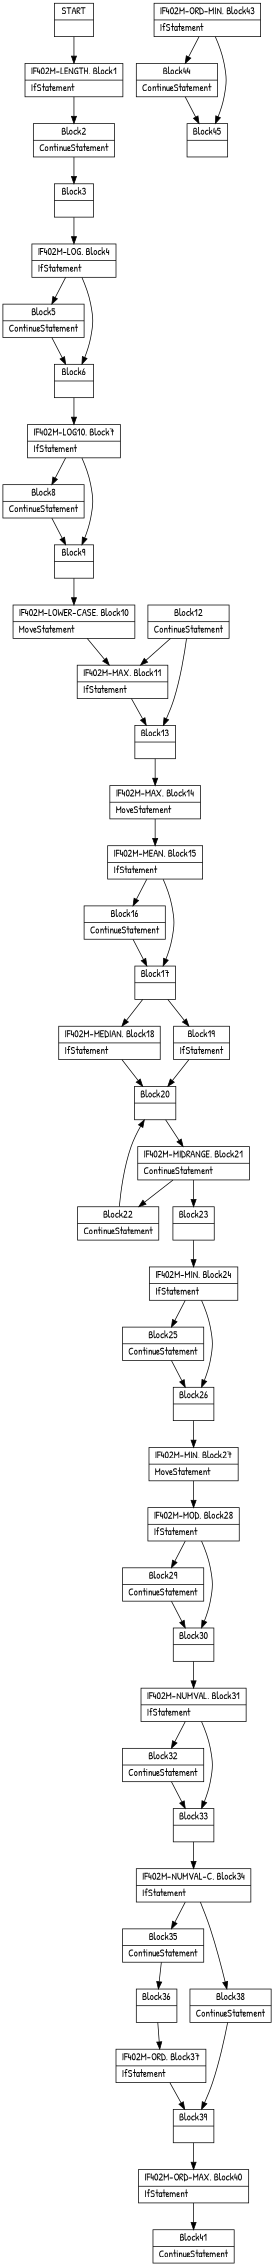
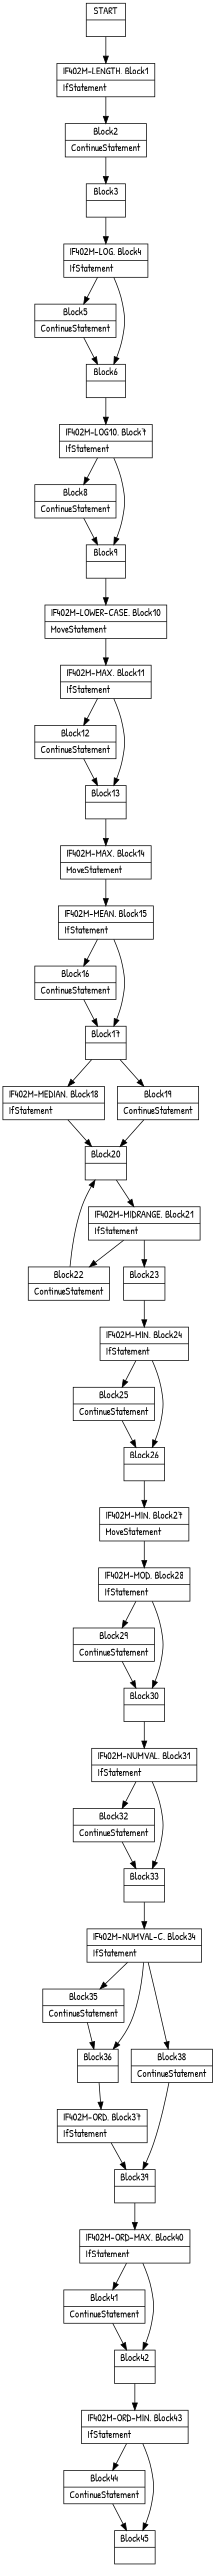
  digraph {
    fontname="Patrick Hand"
    node [fontname="Patrick Hand" shape=record]
    edge [arrowtail=empty fontname="Patrick Hand"]
    n1 [label="{START|}"]
    n2 [label="{IF402M-LENGTH. Block1|IfStatement\l}"]
    n3 [label="{Block2|ContinueStatement\l}"]
    n4 [label="{Block3|}"]
    n5 [label="{IF402M-LOG. Block4|IfStatement\l}"]
    n6 [label="{Block5|ContinueStatement\l}"]
    n7 [label="{Block6|}"]
    n8 [label="{IF402M-LOG10. Block7|IfStatement\l}"]
    n9 [label="{Block8|ContinueStatement\l}"]
    n10 [label="{Block9|}"]
    n11 [label="{IF402M-LOWER-CASE. Block10|MoveStatement\l}"]
    n12 [label="{IF402M-MAX. Block11|IfStatement\l}"]
    n13 [label="{Block12|ContinueStatement\l}"]
    n14 [label="{Block13|}"]
    n15 [label="{IF402M-MAX. Block14|MoveStatement\l}"]
    n16 [label="{IF402M-MEAN. Block15|IfStatement\l}"]
    n17 [label="{Block16|ContinueStatement\l}"]
    n18 [label="{Block17|}"]
    n19 [label="{IF402M-MEDIAN. Block18|IfStatement\l}"]
-   n20 [label="{Block19|IfStatement\l}"]
+   n20 [label="{Block19|ContinueStatement\l}"]
    n21 [label="{Block20|}"]
-   n22 [label="{IF402M-MIDRANGE. Block21|ContinueStatement\l}"]
+   n22 [label="{IF402M-MIDRANGE. Block21|IfStatement\l}"]
    n23 [label="{Block22|ContinueStatement\l}"]
    n24 [label="{Block23|}"]
    n25 [label="{IF402M-MIN. Block24|IfStatement\l}"]
    n26 [label="{Block25|ContinueStatement\l}"]
    n27 [label="{Block26|}"]
    n28 [label="{IF402M-MIN. Block27|MoveStatement\l}"]
    n29 [label="{IF402M-MOD. Block28|IfStatement\l}"]
    n30 [label="{Block29|ContinueStatement\l}"]
    n31 [label="{Block30|}"]
    n32 [label="{IF402M-NUMVAL. Block31|IfStatement\l}"]
    n33 [label="{Block32|ContinueStatement\l}"]
    n34 [label="{Block33|}"]
    n35 [label="{IF402M-NUMVAL-C. Block34|IfStatement\l}"]
    n36 [label="{Block35|ContinueStatement\l}"]
    n37 [label="{Block36|}"]
    n38 [label="{Block38|ContinueStatement\l}"]
    n39 [label="{IF402M-ORD. Block37|IfStatement\l}"]
    n40 [label="{Block39|}"]
    n41 [label="{IF402M-ORD-MAX. Block40|IfStatement\l}"]
    n42 [label="{Block41|ContinueStatement\l}"]
+   n43 [label="{Block42|}"]
    n44 [label="{IF402M-ORD-MIN. Block43|IfStatement\l}"]
    n45 [label="{Block44|ContinueStatement\l}"]
    n46 [label="{Block45|}"]
    n1 -> n2
    n2 -> n3
    n3 -> n4
    n4 -> n5
    n5 -> n6
    n5 -> n7
    n6 -> n7
    n7 -> n8
    n8 -> n9
    n8 -> n10
    n9 -> n10
    n10 -> n11
    n11 -> n12
-   n13 -> n12
+   n12 -> n13
    n12 -> n14
    n13 -> n14
    n14 -> n15
    n15 -> n16
    n16 -> n17
    n16 -> n18
    n17 -> n18
    n18 -> n19
    n18 -> n20
    n19 -> n21
    n20 -> n21
    n21 -> n22
    n22 -> n23
    n22 -> n24
    n23 -> n21
    n24 -> n25
    n25 -> n26
    n25 -> n27
    n26 -> n27
    n27 -> n28
    n28 -> n29
    n29 -> n30
    n29 -> n31
    n30 -> n31
    n31 -> n32
    n32 -> n33
    n32 -> n34
    n33 -> n34
    n34 -> n35
    n35 -> n36
+   n35 -> n37
    n35 -> n38
    n36 -> n37
    n37 -> n39
    n38 -> n40
    n39 -> n40
    n40 -> n41
    n41 -> n42
+   n41 -> n43
+   n42 -> n43
+   n43 -> n44
    n44 -> n45
    n44 -> n46
    n45 -> n46
  }
